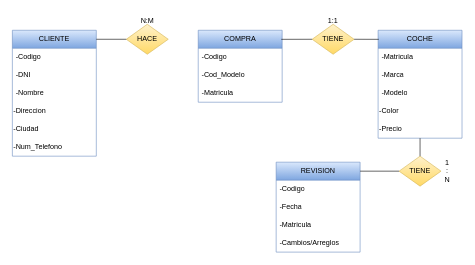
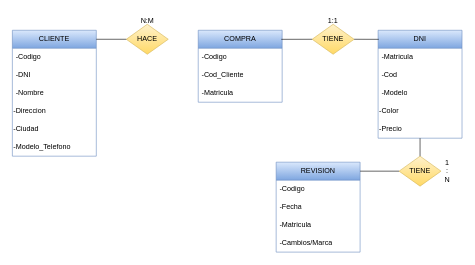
  <mxCell id="0" />
  <mxCell id="1" parent="0" />
  <mxCell id="2" value="CLIENTE" style="swimlane;fontStyle=0;childLayout=stackLayout;horizontal=1;startSize=30;horizontalStack=0;resizeParent=1;resizeParentMax=0;resizeLast=0;collapsible=1;marginBottom=0;whiteSpace=wrap;html=1;fillColor=#dae8fc;gradientColor=#7ea6e0;strokeColor=#6c8ebf;" parent="1" vertex="1"><mxGeometry y="50" width="140" height="210" as="geometry" x="20" /></mxCell>
  <mxCell id="3" value="-Codigo" style="text;align=left;verticalAlign=middle;spacingLeft=4;spacingRight=4;overflow=hidden;points=[[0,0.5],[1,0.5]];portConstraint=eastwest;rotatable=0;whiteSpace=wrap;html=1;" parent="2" vertex="1"><mxGeometry y="30" width="140" height="30" as="geometry" /></mxCell>
  <mxCell id="4" value="-DNI" style="text;strokeColor=none;fillColor=none;align=left;verticalAlign=middle;spacingLeft=4;spacingRight=4;overflow=hidden;points=[[0,0.5],[1,0.5]];portConstraint=eastwest;rotatable=0;whiteSpace=wrap;html=1;" parent="2" vertex="1"><mxGeometry y="60" width="140" height="30" as="geometry" /></mxCell>
  <mxCell id="5" value="-Nombre" style="text;strokeColor=none;fillColor=none;align=left;verticalAlign=middle;spacingLeft=4;spacingRight=4;overflow=hidden;points=[[0,0.5],[1,0.5]];portConstraint=eastwest;rotatable=0;whiteSpace=wrap;html=1;" parent="2" vertex="1"><mxGeometry y="90" width="140" height="30" as="geometry" /></mxCell>
  <mxCell id="6" value="-Direccion" style="text;html=1;align=left;verticalAlign=middle;whiteSpace=wrap;rounded=0;" parent="2" vertex="1"><mxGeometry y="120" width="140" height="30" as="geometry" /></mxCell>
  <mxCell id="7" value="-Ciudad" style="text;html=1;align=left;verticalAlign=middle;whiteSpace=wrap;rounded=0;" parent="2" vertex="1"><mxGeometry y="150" width="140" height="30" as="geometry" /></mxCell>
- <mxCell id="8" value="-Num_Telefono" style="text;html=1;align=left;verticalAlign=middle;whiteSpace=wrap;rounded=0;" parent="2" vertex="1"><mxGeometry y="180" width="140" height="30" as="geometry" /></mxCell>
+ <mxCell id="8" value="-Modelo_Telefono" style="text;html=1;align=left;verticalAlign=middle;whiteSpace=wrap;rounded=0;" parent="2" vertex="1"><mxGeometry y="180" width="140" height="30" as="geometry" /></mxCell>
  <mxCell id="9" value="COMPRA" style="swimlane;fontStyle=0;childLayout=stackLayout;horizontal=1;startSize=30;horizontalStack=0;resizeParent=1;resizeParentMax=0;resizeLast=0;collapsible=1;marginBottom=0;whiteSpace=wrap;html=1;fillColor=#dae8fc;gradientColor=#7ea6e0;strokeColor=#6c8ebf;" vertex="1" parent="1"><mxGeometry x="330" y="50" width="140" height="120" as="geometry" /></mxCell>
  <mxCell id="10" value="-Codigo" style="text;strokeColor=none;fillColor=none;align=left;verticalAlign=middle;spacingLeft=4;spacingRight=4;overflow=hidden;points=[[0,0.5],[1,0.5]];portConstraint=eastwest;rotatable=0;whiteSpace=wrap;html=1;" vertex="1" parent="9"><mxGeometry y="30" width="140" height="30" as="geometry" /></mxCell>
- <mxCell id="11" value="-Cod_Modelo" style="text;strokeColor=none;fillColor=none;align=left;verticalAlign=middle;spacingLeft=4;spacingRight=4;overflow=hidden;points=[[0,0.5],[1,0.5]];portConstraint=eastwest;rotatable=0;whiteSpace=wrap;html=1;" vertex="1" parent="9"><mxGeometry y="60" width="140" height="30" as="geometry" /></mxCell>
+ <mxCell id="11" value="-Cod_Cliente" style="text;strokeColor=none;fillColor=none;align=left;verticalAlign=middle;spacingLeft=4;spacingRight=4;overflow=hidden;points=[[0,0.5],[1,0.5]];portConstraint=eastwest;rotatable=0;whiteSpace=wrap;html=1;" vertex="1" parent="9"><mxGeometry y="60" width="140" height="30" as="geometry" /></mxCell>
  <mxCell id="12" value="-Matricula" style="text;strokeColor=none;fillColor=none;align=left;verticalAlign=middle;spacingLeft=4;spacingRight=4;overflow=hidden;points=[[0,0.5],[1,0.5]];portConstraint=eastwest;rotatable=0;whiteSpace=wrap;html=1;" vertex="1" parent="9"><mxGeometry y="90" width="140" height="30" as="geometry" /></mxCell>
- <mxCell id="13" value="COCHE" style="swimlane;fontStyle=0;childLayout=stackLayout;horizontal=1;startSize=30;horizontalStack=0;resizeParent=1;resizeParentMax=0;resizeLast=0;collapsible=1;marginBottom=0;whiteSpace=wrap;html=1;fillColor=#dae8fc;gradientColor=#7ea6e0;strokeColor=#6c8ebf;" vertex="1" parent="1"><mxGeometry x="630" y="50" width="140" height="180" as="geometry" /></mxCell>
+ <mxCell id="13" value="DNI" style="swimlane;fontStyle=0;childLayout=stackLayout;horizontal=1;startSize=30;horizontalStack=0;resizeParent=1;resizeParentMax=0;resizeLast=0;collapsible=1;marginBottom=0;whiteSpace=wrap;html=1;fillColor=#dae8fc;gradientColor=#7ea6e0;strokeColor=#6c8ebf;" vertex="1" parent="1"><mxGeometry x="630" y="50" width="140" height="180" as="geometry" /></mxCell>
  <mxCell id="14" value="-Matricula" style="text;align=left;verticalAlign=middle;spacingLeft=4;spacingRight=4;overflow=hidden;points=[[0,0.5],[1,0.5]];portConstraint=eastwest;rotatable=0;whiteSpace=wrap;html=1;" vertex="1" parent="13"><mxGeometry y="30" width="140" height="30" as="geometry" /></mxCell>
- <mxCell id="15" value="-Marca" style="text;strokeColor=none;fillColor=none;align=left;verticalAlign=middle;spacingLeft=4;spacingRight=4;overflow=hidden;points=[[0,0.5],[1,0.5]];portConstraint=eastwest;rotatable=0;whiteSpace=wrap;html=1;" vertex="1" parent="13"><mxGeometry y="60" width="140" height="30" as="geometry" /></mxCell>
+ <mxCell id="15" value="-Cod" style="text;strokeColor=none;fillColor=none;align=left;verticalAlign=middle;spacingLeft=4;spacingRight=4;overflow=hidden;points=[[0,0.5],[1,0.5]];portConstraint=eastwest;rotatable=0;whiteSpace=wrap;html=1;" vertex="1" parent="13"><mxGeometry y="60" width="140" height="30" as="geometry" /></mxCell>
  <mxCell id="16" value="-Modelo" style="text;strokeColor=none;fillColor=none;align=left;verticalAlign=middle;spacingLeft=4;spacingRight=4;overflow=hidden;points=[[0,0.5],[1,0.5]];portConstraint=eastwest;rotatable=0;whiteSpace=wrap;html=1;" vertex="1" parent="13"><mxGeometry y="90" width="140" height="30" as="geometry" /></mxCell>
  <mxCell id="17" value="-Color" style="text;html=1;align=left;verticalAlign=middle;whiteSpace=wrap;rounded=0;" vertex="1" parent="13"><mxGeometry y="120" width="140" height="30" as="geometry" /></mxCell>
  <mxCell id="18" value="-Precio" style="text;html=1;align=left;verticalAlign=middle;whiteSpace=wrap;rounded=0;" vertex="1" parent="13"><mxGeometry y="150" width="140" height="30" as="geometry" /></mxCell>
  <mxCell id="19" value="HACE" style="rhombus;whiteSpace=wrap;html=1;fillColor=#fff2cc;gradientColor=#ffd966;strokeColor=#d6b656;" vertex="1" parent="1"><mxGeometry x="210" y="40" width="70" height="50" as="geometry" /></mxCell>
  <mxCell id="20" value="TIENE" style="rhombus;whiteSpace=wrap;html=1;fillColor=#fff2cc;gradientColor=#ffd966;strokeColor=#d6b656;" vertex="1" parent="1"><mxGeometry x="520" y="40" width="70" height="50" as="geometry" /></mxCell>
  <mxCell id="21" value="" style="endArrow=none;html=1;rounded=0;entryX=0;entryY=0.5;entryDx=0;entryDy=0;" edge="1" parent="1" target="19"><mxGeometry width="50" height="50" relative="1" as="geometry"><mxPoint x="160" y="65" as="sourcePoint" /><mxPoint x="230" y="100" as="targetPoint" /></mxGeometry></mxCell>
  <mxCell id="22" value="" style="endArrow=none;html=1;rounded=0;entryX=0;entryY=0.5;entryDx=0;entryDy=0;exitX=0.99;exitY=0.126;exitDx=0;exitDy=0;exitPerimeter=0;" edge="1" parent="1" source="9" target="20"><mxGeometry width="50" height="50" relative="1" as="geometry"><mxPoint x="510" y="160" as="sourcePoint" /><mxPoint x="560" y="110" as="targetPoint" /></mxGeometry></mxCell>
  <mxCell id="23" value="" style="endArrow=none;html=1;rounded=0;entryX=1;entryY=0.5;entryDx=0;entryDy=0;exitX=0.008;exitY=0.084;exitDx=0;exitDy=0;exitPerimeter=0;" edge="1" parent="1" source="13" target="20"><mxGeometry width="50" height="50" relative="1" as="geometry"><mxPoint x="530" y="170" as="sourcePoint" /><mxPoint x="580" y="120" as="targetPoint" /></mxGeometry></mxCell>
  <mxCell id="24" value="N:M" style="text;html=1;align=center;verticalAlign=middle;resizable=0;points=[];autosize=1;strokeColor=none;fillColor=none;" vertex="1" parent="1"><mxGeometry x="220" y="20" width="50" height="30" as="geometry" /></mxCell>
  <mxCell id="25" value="1:1" style="text;html=1;align=center;verticalAlign=middle;whiteSpace=wrap;rounded=0;" vertex="1" parent="1"><mxGeometry x="525" y="20" width="60" height="30" as="geometry" /></mxCell>
  <mxCell id="26" value="TIENE" style="rhombus;whiteSpace=wrap;html=1;fillColor=#fff2cc;gradientColor=#ffd966;strokeColor=#d6b656;" vertex="1" parent="1"><mxGeometry x="665" y="260" width="70" height="50" as="geometry" /></mxCell>
  <mxCell id="27" value="" style="endArrow=none;html=1;rounded=0;entryX=0.5;entryY=1;entryDx=0;entryDy=0;exitX=0.5;exitY=0;exitDx=0;exitDy=0;" edge="1" parent="1" source="26" target="18"><mxGeometry width="50" height="50" relative="1" as="geometry"><mxPoint x="520" y="320" as="sourcePoint" /><mxPoint x="570" y="270" as="targetPoint" /></mxGeometry></mxCell>
  <mxCell id="28" value="REVISION" style="swimlane;fontStyle=0;childLayout=stackLayout;horizontal=1;startSize=30;horizontalStack=0;resizeParent=1;resizeParentMax=0;resizeLast=0;collapsible=1;marginBottom=0;whiteSpace=wrap;html=1;fillColor=#dae8fc;gradientColor=#7ea6e0;strokeColor=#6c8ebf;" vertex="1" parent="1"><mxGeometry x="460" y="270" width="140" height="150" as="geometry" /></mxCell>
  <mxCell id="29" value="-Codigo" style="text;strokeColor=none;fillColor=none;align=left;verticalAlign=middle;spacingLeft=4;spacingRight=4;overflow=hidden;points=[[0,0.5],[1,0.5]];portConstraint=eastwest;rotatable=0;whiteSpace=wrap;html=1;" vertex="1" parent="28"><mxGeometry y="30" width="140" height="30" as="geometry" /></mxCell>
  <mxCell id="30" value="-Fecha" style="text;strokeColor=none;fillColor=none;align=left;verticalAlign=middle;spacingLeft=4;spacingRight=4;overflow=hidden;points=[[0,0.5],[1,0.5]];portConstraint=eastwest;rotatable=0;whiteSpace=wrap;html=1;" vertex="1" parent="28"><mxGeometry y="60" width="140" height="30" as="geometry" /></mxCell>
  <mxCell id="31" value="-Matricula" style="text;strokeColor=none;fillColor=none;align=left;verticalAlign=middle;spacingLeft=4;spacingRight=4;overflow=hidden;points=[[0,0.5],[1,0.5]];portConstraint=eastwest;rotatable=0;whiteSpace=wrap;html=1;" vertex="1" parent="28"><mxGeometry y="90" width="140" height="30" as="geometry" /></mxCell>
- <mxCell id="32" value="-Cambios/Arreglos" style="text;strokeColor=none;fillColor=none;align=left;verticalAlign=middle;spacingLeft=4;spacingRight=4;overflow=hidden;points=[[0,0.5],[1,0.5]];portConstraint=eastwest;rotatable=0;whiteSpace=wrap;html=1;" vertex="1" parent="28"><mxGeometry y="120" width="140" height="30" as="geometry" /></mxCell>
+ <mxCell id="32" value="-Cambios/Marca" style="text;strokeColor=none;fillColor=none;align=left;verticalAlign=middle;spacingLeft=4;spacingRight=4;overflow=hidden;points=[[0,0.5],[1,0.5]];portConstraint=eastwest;rotatable=0;whiteSpace=wrap;html=1;" vertex="1" parent="28"><mxGeometry y="120" width="140" height="30" as="geometry" /></mxCell>
  <mxCell id="33" value="" style="endArrow=none;html=1;rounded=0;entryX=0;entryY=0.5;entryDx=0;entryDy=0;" edge="1" parent="1" target="26"><mxGeometry width="50" height="50" relative="1" as="geometry"><mxPoint x="600" y="285" as="sourcePoint" /><mxPoint x="350" y="290" as="targetPoint" /></mxGeometry></mxCell>
  <mxCell id="34" value="1&lt;div&gt;:&lt;br&gt;N&lt;/div&gt;" style="text;html=1;align=center;verticalAlign=middle;resizable=0;points=[];autosize=1;strokeColor=none;fillColor=none;" vertex="1" parent="1"><mxGeometry x="730" y="255" width="30" height="60" as="geometry" /></mxCell>
